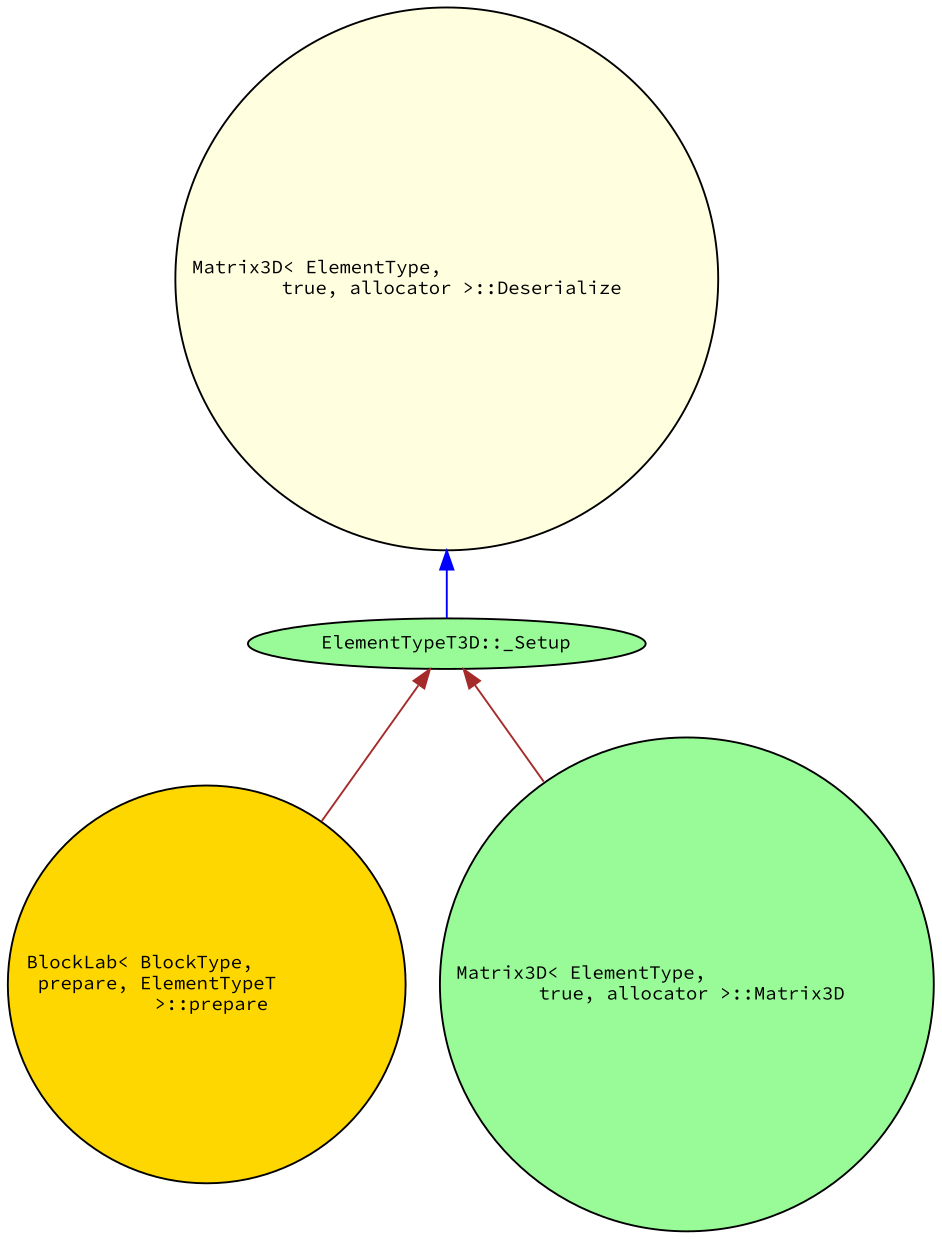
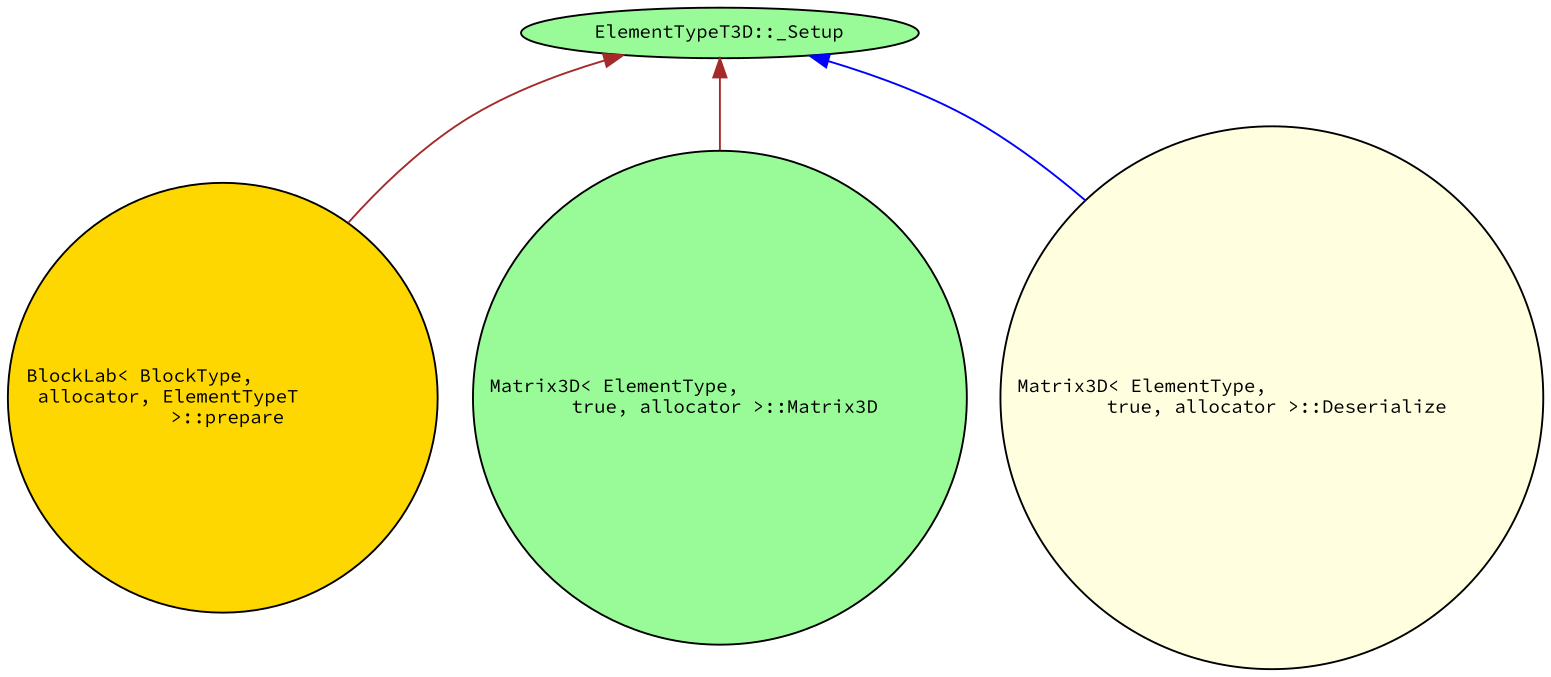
  digraph {
    fontname="Source Code Pro"
    rankdir=TB
    node [color=black fillcolor=palegreen fontname="Source Code Pro" fontsize=10 shape=circle style=filled]
    edge [color=brown dir=back fontname="Source Code Pro" fontsize=10 labelfontname=Helvetica labelfontsize=10 style=solid]
    n1 [fontcolor=black height=0.2 label="ElementTypeT3D::_Setup" shape=ellipse width=0.4]
-   n2 [fillcolor=gold height=0.2 label="BlockLab\< BlockType,\l prepare, ElementTypeT\l \>::prepare" width=0.4]
+   n2 [fillcolor=gold height=0.2 label="BlockLab\< BlockType,\l allocator, ElementTypeT\l \>::prepare" width=0.4]
    n3 [height=0.2 label="Matrix3D\< ElementType,\l true, allocator \>::Matrix3D" width=0.4]
    n4 [fillcolor=lightyellow height=0.2 label="Matrix3D\< ElementType,\l true, allocator \>::Deserialize" width=0.4]
    n1 -> n2
    n1 -> n3
-   n4 -> n1 [color=blue]
+   n1 -> n4 [color=blue]
  }
